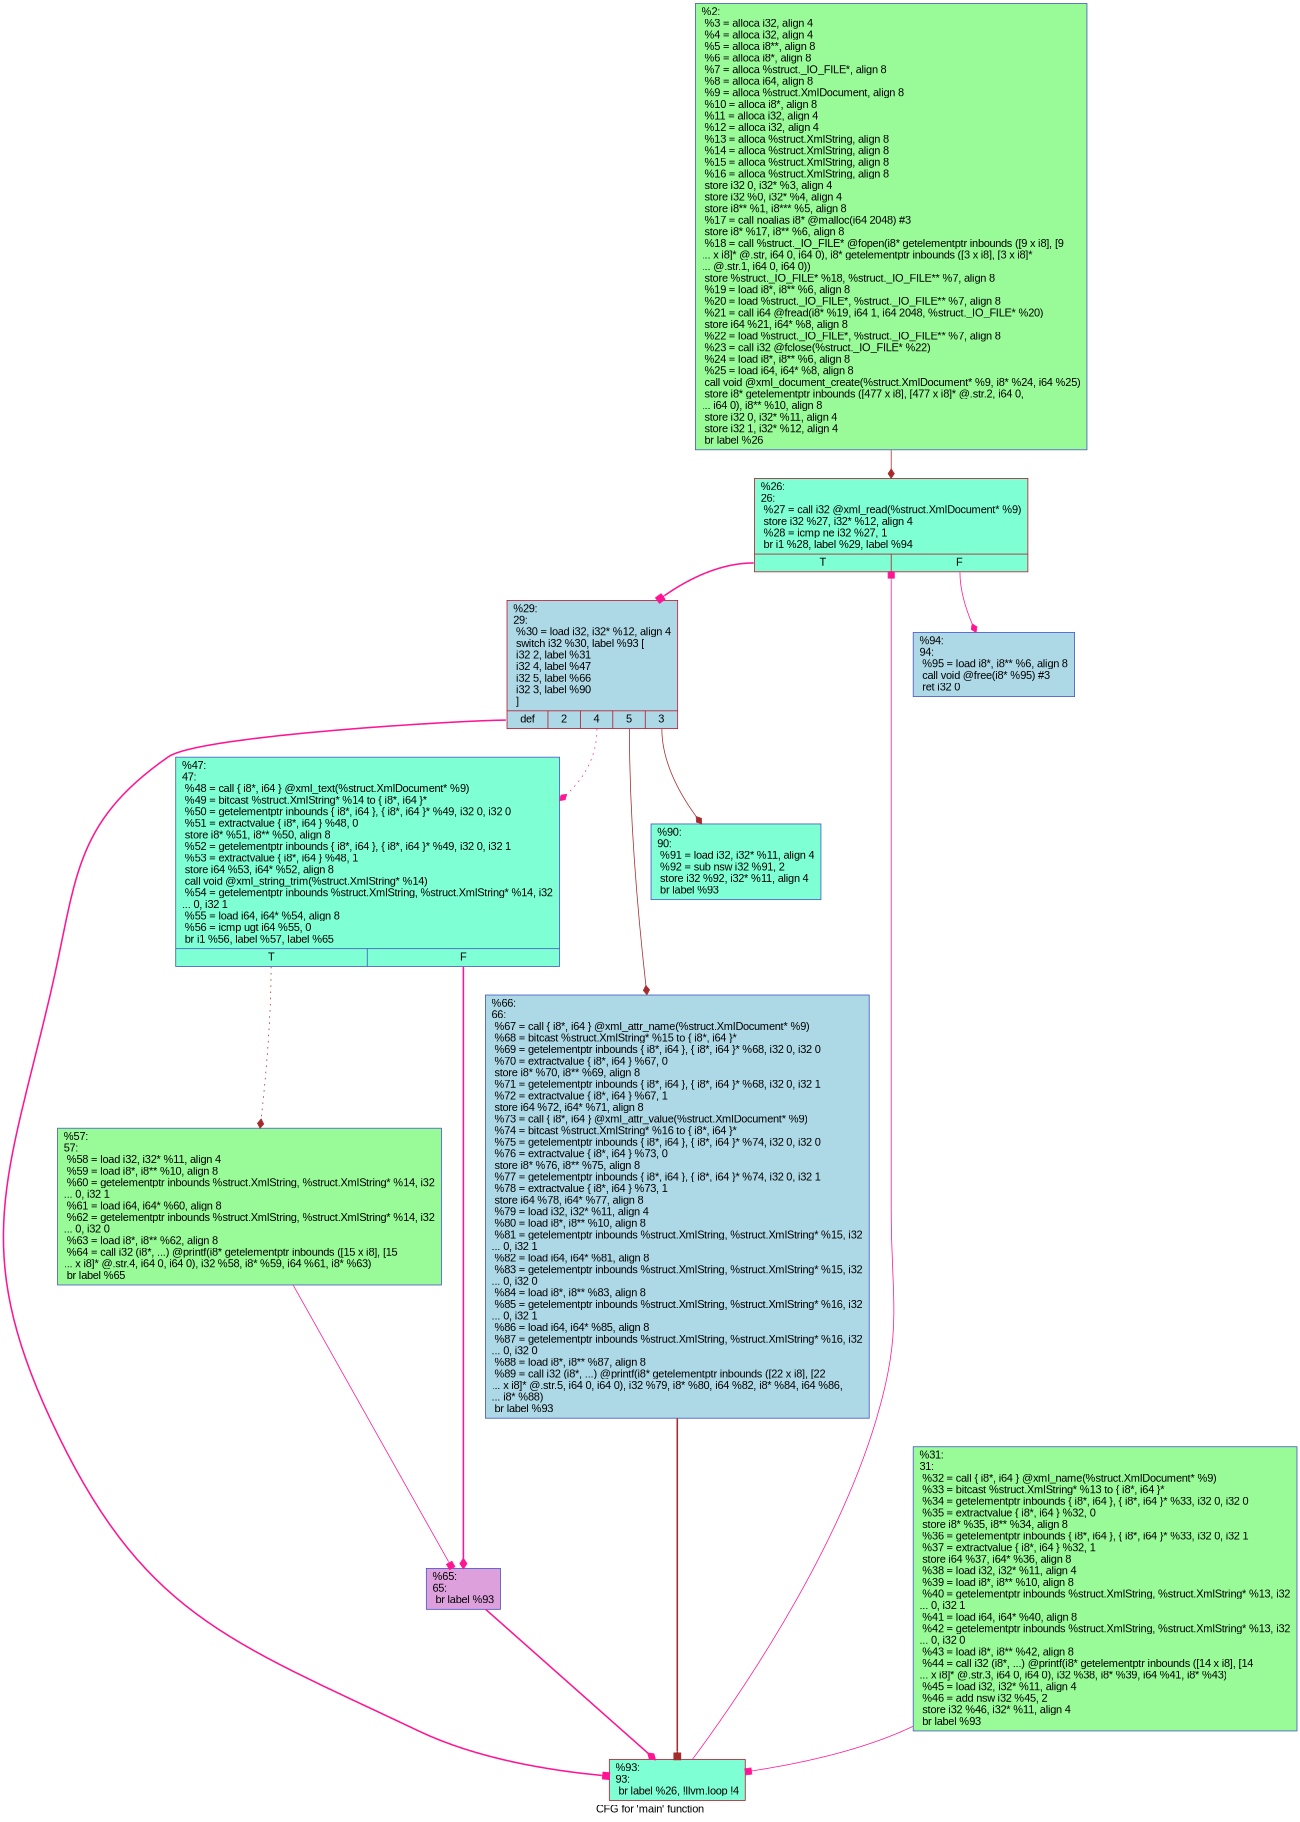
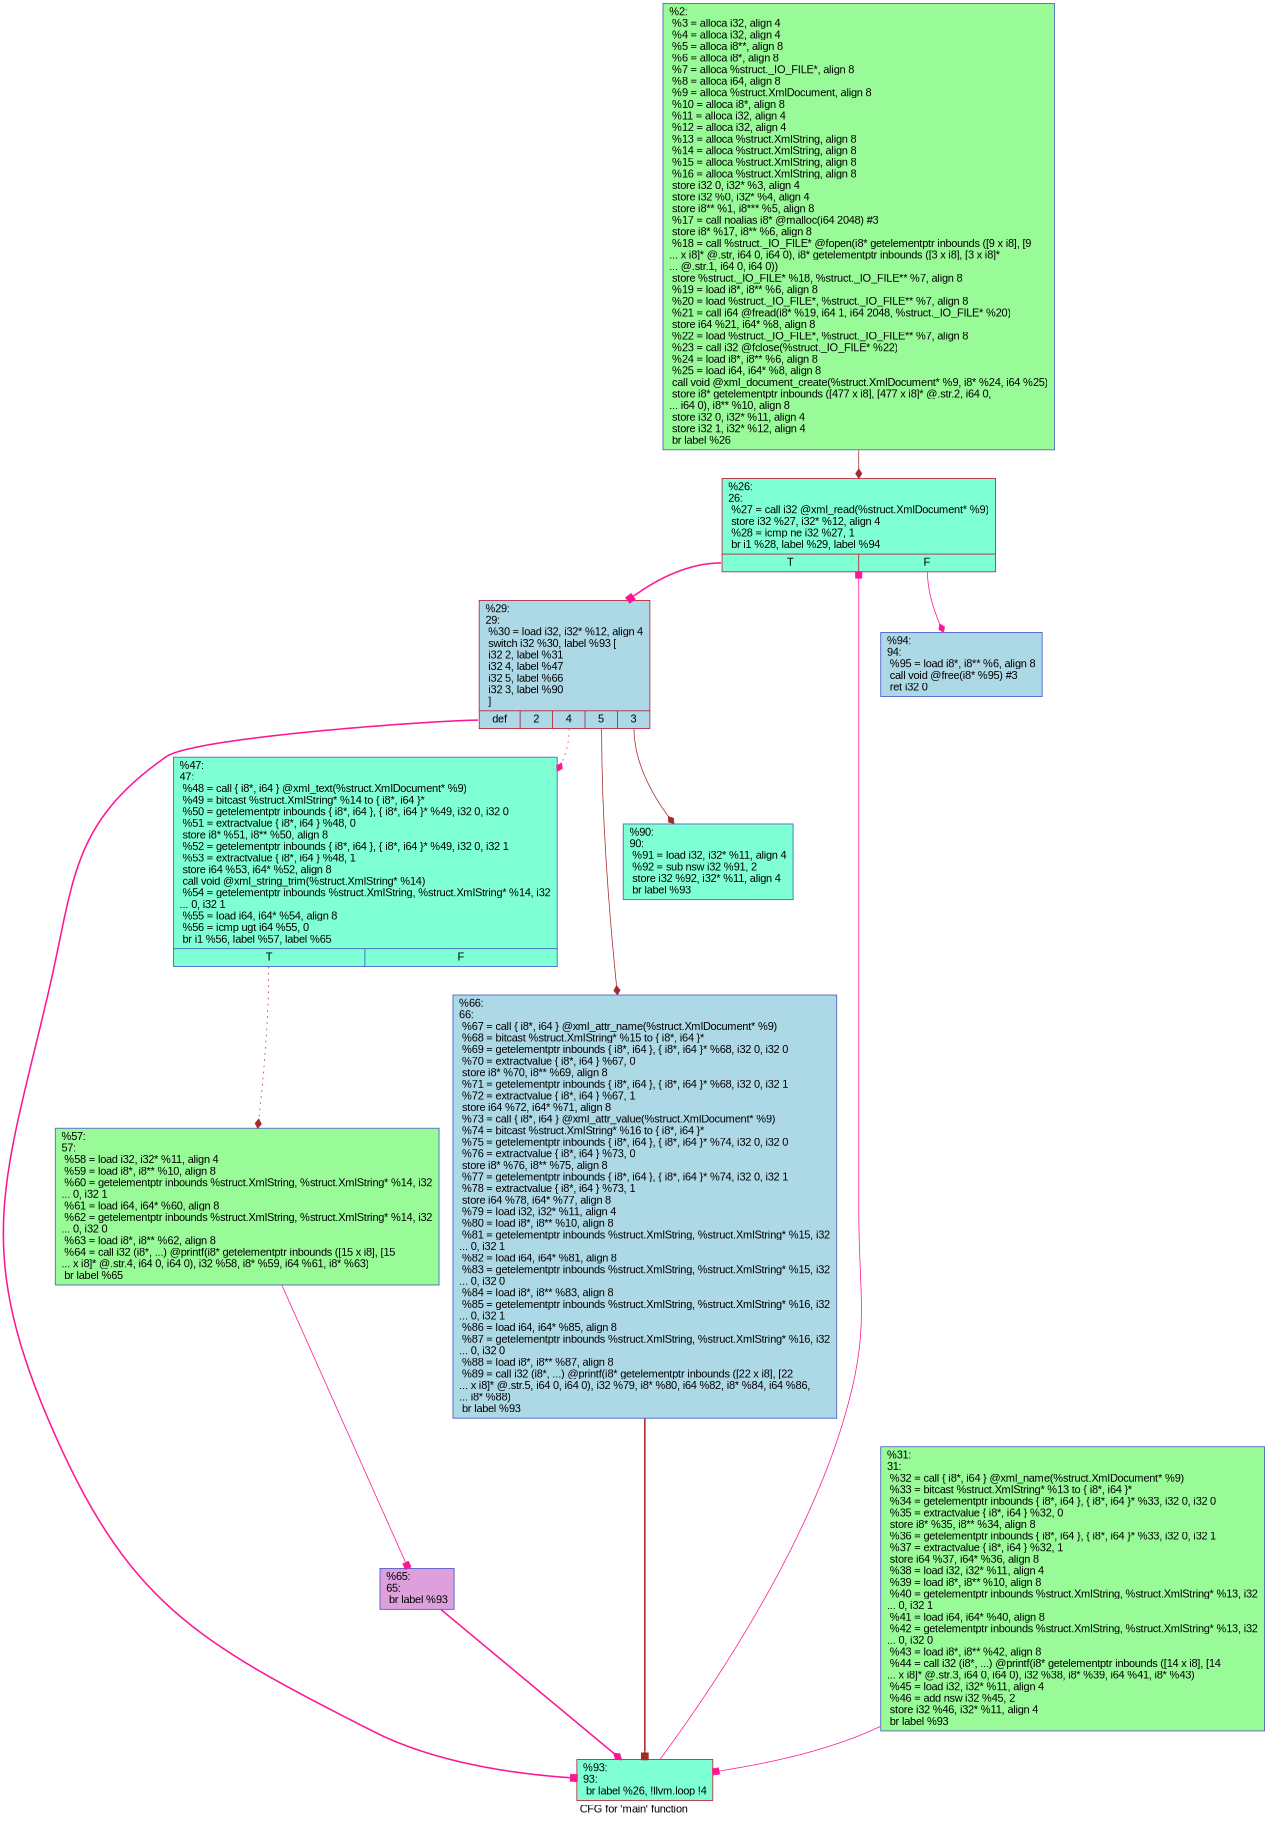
  digraph {
    fontname="Liberation Sans"
    label="CFG for 'main' function"
    node [color="#3d50c3ff" fillcolor=aquamarine fontname="Liberation Sans" shape=record style=filled]
    edge [arrowhead=diamond color=deeppink fontname="Liberation Sans" style=solid]
    n1 [fillcolor=palegreen label="{%2:\l  %3 = alloca i32, align 4\l  %4 = alloca i32, align 4\l  %5 = alloca i8**, align 8\l  %6 = alloca i8*, align 8\l  %7 = alloca %struct._IO_FILE*, align 8\l  %8 = alloca i64, align 8\l  %9 = alloca %struct.XmlDocument, align 8\l  %10 = alloca i8*, align 8\l  %11 = alloca i32, align 4\l  %12 = alloca i32, align 4\l  %13 = alloca %struct.XmlString, align 8\l  %14 = alloca %struct.XmlString, align 8\l  %15 = alloca %struct.XmlString, align 8\l  %16 = alloca %struct.XmlString, align 8\l  store i32 0, i32* %3, align 4\l  store i32 %0, i32* %4, align 4\l  store i8** %1, i8*** %5, align 8\l  %17 = call noalias i8* @malloc(i64 2048) #3\l  store i8* %17, i8** %6, align 8\l  %18 = call %struct._IO_FILE* @fopen(i8* getelementptr inbounds ([9 x i8], [9\l... x i8]* @.str, i64 0, i64 0), i8* getelementptr inbounds ([3 x i8], [3 x i8]*\l... @.str.1, i64 0, i64 0))\l  store %struct._IO_FILE* %18, %struct._IO_FILE** %7, align 8\l  %19 = load i8*, i8** %6, align 8\l  %20 = load %struct._IO_FILE*, %struct._IO_FILE** %7, align 8\l  %21 = call i64 @fread(i8* %19, i64 1, i64 2048, %struct._IO_FILE* %20)\l  store i64 %21, i64* %8, align 8\l  %22 = load %struct._IO_FILE*, %struct._IO_FILE** %7, align 8\l  %23 = call i32 @fclose(%struct._IO_FILE* %22)\l  %24 = load i8*, i8** %6, align 8\l  %25 = load i64, i64* %8, align 8\l  call void @xml_document_create(%struct.XmlDocument* %9, i8* %24, i64 %25)\l  store i8* getelementptr inbounds ([477 x i8], [477 x i8]* @.str.2, i64 0,\l... i64 0), i8** %10, align 8\l  store i32 0, i32* %11, align 4\l  store i32 1, i32* %12, align 4\l  br label %26\l}"]
    n2 [color="#b70d28ff" label="{%26:\l26:                                               \l  %27 = call i32 @xml_read(%struct.XmlDocument* %9)\l  store i32 %27, i32* %12, align 4\l  %28 = icmp ne i32 %27, 1\l  br i1 %28, label %29, label %94\l|{<s0>T|<s1>F}}"]
    n3 [color="#b70d28ff" fillcolor=lightblue label="{%29:\l29:                                               \l  %30 = load i32, i32* %12, align 4\l  switch i32 %30, label %93 [\l    i32 2, label %31\l    i32 4, label %47\l    i32 5, label %66\l    i32 3, label %90\l  ]\l|{<s0>def|<s1>2|<s2>4|<s3>5|<s4>3}}"]
    n4 [fillcolor=lightblue label="{%94:\l94:                                               \l  %95 = load i8*, i8** %6, align 8\l  call void @free(i8* %95) #3\l  ret i32 0\l}"]
    n5 [color="#b70d28ff" label="{%93:\l93:                                               \l  br label %26, !llvm.loop !4\l}"]
    n6 [label="{%47:\l47:                                               \l  %48 = call \{ i8*, i64 \} @xml_text(%struct.XmlDocument* %9)\l  %49 = bitcast %struct.XmlString* %14 to \{ i8*, i64 \}*\l  %50 = getelementptr inbounds \{ i8*, i64 \}, \{ i8*, i64 \}* %49, i32 0, i32 0\l  %51 = extractvalue \{ i8*, i64 \} %48, 0\l  store i8* %51, i8** %50, align 8\l  %52 = getelementptr inbounds \{ i8*, i64 \}, \{ i8*, i64 \}* %49, i32 0, i32 1\l  %53 = extractvalue \{ i8*, i64 \} %48, 1\l  store i64 %53, i64* %52, align 8\l  call void @xml_string_trim(%struct.XmlString* %14)\l  %54 = getelementptr inbounds %struct.XmlString, %struct.XmlString* %14, i32\l... 0, i32 1\l  %55 = load i64, i64* %54, align 8\l  %56 = icmp ugt i64 %55, 0\l  br i1 %56, label %57, label %65\l|{<s0>T|<s1>F}}"]
    n7 [fillcolor=lightblue label="{%66:\l66:                                               \l  %67 = call \{ i8*, i64 \} @xml_attr_name(%struct.XmlDocument* %9)\l  %68 = bitcast %struct.XmlString* %15 to \{ i8*, i64 \}*\l  %69 = getelementptr inbounds \{ i8*, i64 \}, \{ i8*, i64 \}* %68, i32 0, i32 0\l  %70 = extractvalue \{ i8*, i64 \} %67, 0\l  store i8* %70, i8** %69, align 8\l  %71 = getelementptr inbounds \{ i8*, i64 \}, \{ i8*, i64 \}* %68, i32 0, i32 1\l  %72 = extractvalue \{ i8*, i64 \} %67, 1\l  store i64 %72, i64* %71, align 8\l  %73 = call \{ i8*, i64 \} @xml_attr_value(%struct.XmlDocument* %9)\l  %74 = bitcast %struct.XmlString* %16 to \{ i8*, i64 \}*\l  %75 = getelementptr inbounds \{ i8*, i64 \}, \{ i8*, i64 \}* %74, i32 0, i32 0\l  %76 = extractvalue \{ i8*, i64 \} %73, 0\l  store i8* %76, i8** %75, align 8\l  %77 = getelementptr inbounds \{ i8*, i64 \}, \{ i8*, i64 \}* %74, i32 0, i32 1\l  %78 = extractvalue \{ i8*, i64 \} %73, 1\l  store i64 %78, i64* %77, align 8\l  %79 = load i32, i32* %11, align 4\l  %80 = load i8*, i8** %10, align 8\l  %81 = getelementptr inbounds %struct.XmlString, %struct.XmlString* %15, i32\l... 0, i32 1\l  %82 = load i64, i64* %81, align 8\l  %83 = getelementptr inbounds %struct.XmlString, %struct.XmlString* %15, i32\l... 0, i32 0\l  %84 = load i8*, i8** %83, align 8\l  %85 = getelementptr inbounds %struct.XmlString, %struct.XmlString* %16, i32\l... 0, i32 1\l  %86 = load i64, i64* %85, align 8\l  %87 = getelementptr inbounds %struct.XmlString, %struct.XmlString* %16, i32\l... 0, i32 0\l  %88 = load i8*, i8** %87, align 8\l  %89 = call i32 (i8*, ...) @printf(i8* getelementptr inbounds ([22 x i8], [22\l... x i8]* @.str.5, i64 0, i64 0), i32 %79, i8* %80, i64 %82, i8* %84, i64 %86,\l... i8* %88)\l  br label %93\l}"]
    n8 [label="{%90:\l90:                                               \l  %91 = load i32, i32* %11, align 4\l  %92 = sub nsw i32 %91, 2\l  store i32 %92, i32* %11, align 4\l  br label %93\l}"]
    n9 [fillcolor=palegreen label="{%31:\l31:                                               \l  %32 = call \{ i8*, i64 \} @xml_name(%struct.XmlDocument* %9)\l  %33 = bitcast %struct.XmlString* %13 to \{ i8*, i64 \}*\l  %34 = getelementptr inbounds \{ i8*, i64 \}, \{ i8*, i64 \}* %33, i32 0, i32 0\l  %35 = extractvalue \{ i8*, i64 \} %32, 0\l  store i8* %35, i8** %34, align 8\l  %36 = getelementptr inbounds \{ i8*, i64 \}, \{ i8*, i64 \}* %33, i32 0, i32 1\l  %37 = extractvalue \{ i8*, i64 \} %32, 1\l  store i64 %37, i64* %36, align 8\l  %38 = load i32, i32* %11, align 4\l  %39 = load i8*, i8** %10, align 8\l  %40 = getelementptr inbounds %struct.XmlString, %struct.XmlString* %13, i32\l... 0, i32 1\l  %41 = load i64, i64* %40, align 8\l  %42 = getelementptr inbounds %struct.XmlString, %struct.XmlString* %13, i32\l... 0, i32 0\l  %43 = load i8*, i8** %42, align 8\l  %44 = call i32 (i8*, ...) @printf(i8* getelementptr inbounds ([14 x i8], [14\l... x i8]* @.str.3, i64 0, i64 0), i32 %38, i8* %39, i64 %41, i8* %43)\l  %45 = load i32, i32* %11, align 4\l  %46 = add nsw i32 %45, 2\l  store i32 %46, i32* %11, align 4\l  br label %93\l}"]
    n10 [fillcolor=palegreen label="{%57:\l57:                                               \l  %58 = load i32, i32* %11, align 4\l  %59 = load i8*, i8** %10, align 8\l  %60 = getelementptr inbounds %struct.XmlString, %struct.XmlString* %14, i32\l... 0, i32 1\l  %61 = load i64, i64* %60, align 8\l  %62 = getelementptr inbounds %struct.XmlString, %struct.XmlString* %14, i32\l... 0, i32 0\l  %63 = load i8*, i8** %62, align 8\l  %64 = call i32 (i8*, ...) @printf(i8* getelementptr inbounds ([15 x i8], [15\l... x i8]* @.str.4, i64 0, i64 0), i32 %58, i8* %59, i64 %61, i8* %63)\l  br label %65\l}"]
    n11 [fillcolor=plum label="{%65:\l65:                                               \l  br label %93\l}"]
    n1 -> n2 [color=brown]
    n2 -> n3 [arrowhead=box style=bold tailport=s0]
    n2 -> n4 [tailport=s1]
    n3 -> n5 [arrowhead=box style=bold tailport=s0]
    n3 -> n6 [style=dotted tailport=s2]
    n3 -> n7 [color=brown tailport=s3]
    n3 -> n8 [color=brown tailport=s4]
    n5 -> n2 [arrowhead=box]
    n6 -> n10 [color=brown style=dotted tailport=s0]
-   n6 -> n11 [style=bold tailport=s1]
    n7 -> n5 [arrowhead=box color=brown style=bold]
    n9 -> n5 [arrowhead=box]
    n10 -> n11 [arrowhead=box]
    n11 -> n5 [style=bold]
  }
